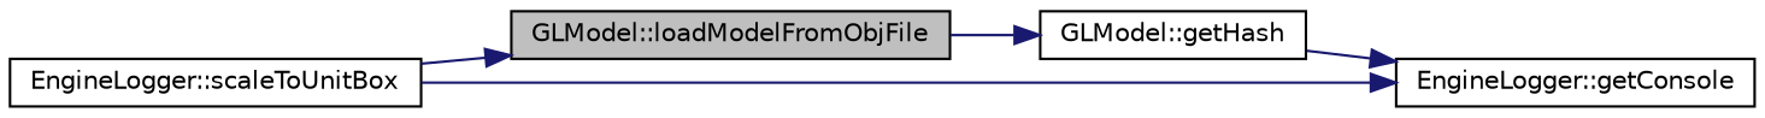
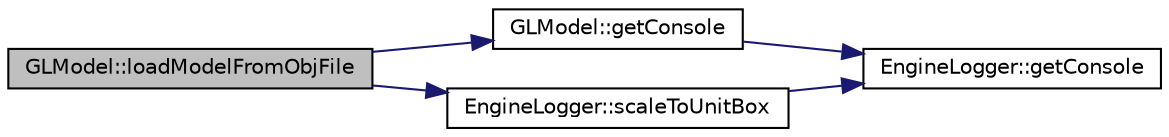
  digraph {
    fontname="DejaVu Sans"
    rankdir=LR
    node [color=black fillcolor=white fontname="DejaVu Sans" fontsize=10 shape=record style=filled]
    edge [color=midnightblue fontname="DejaVu Sans" fontsize=10 labelfontname=Helvetica labelfontsize=10 style=solid]
    n1 [fillcolor=grey75 fontcolor=black height=0.2 label="GLModel::loadModelFromObjFile" width=0.4]
-   n2 [height=0.2 label="GLModel::getHash" width=0.4]
+   n2 [height=0.2 label="GLModel::getConsole" width=0.4]
    n3 [height=0.2 label="EngineLogger::scaleToUnitBox" width=0.4]
    n4 [height=0.2 label="EngineLogger::getConsole" width=0.4]
    n1 -> n2
-   n3 -> n1
+   n1 -> n3
    n2 -> n4
    n3 -> n4
  }
